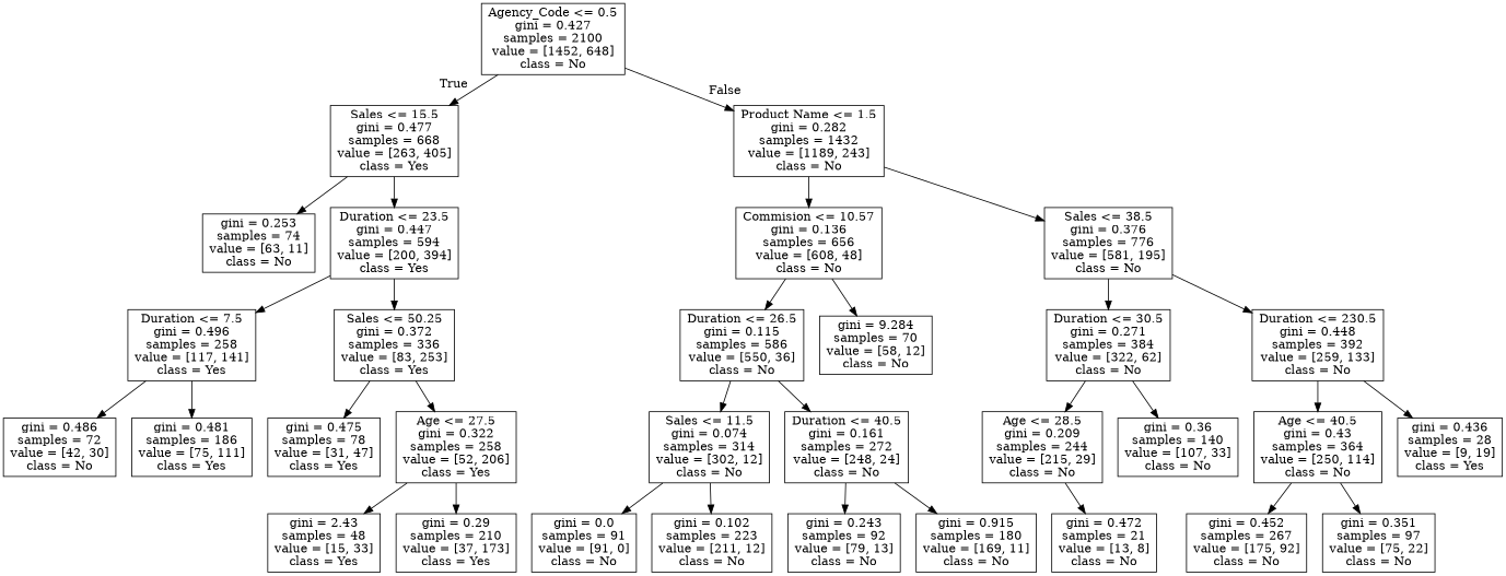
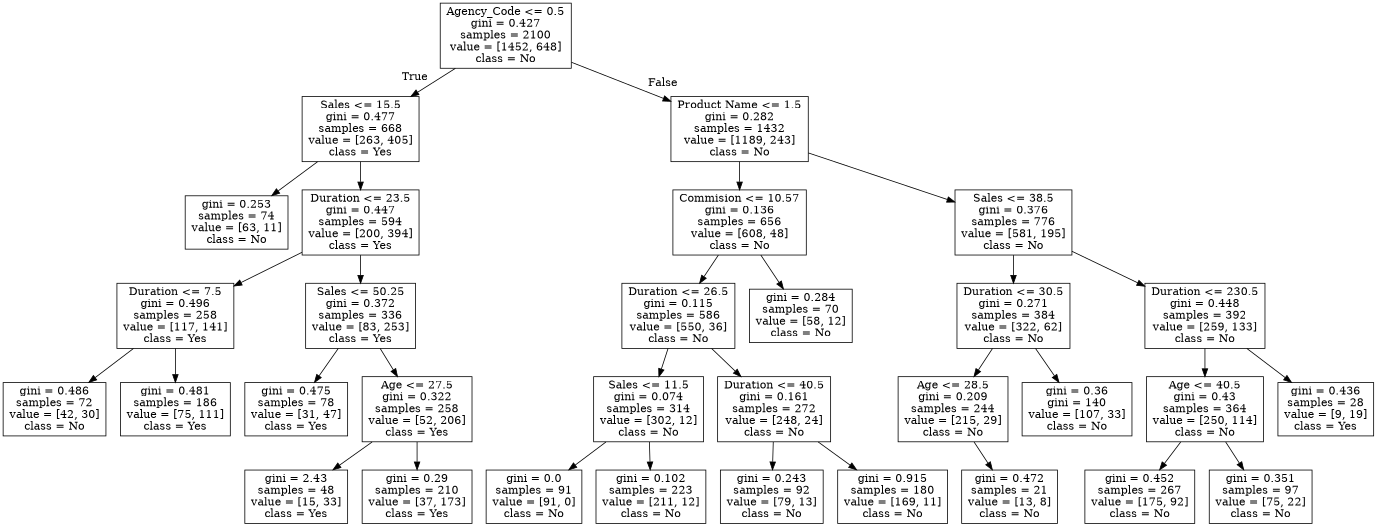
  digraph {
    node [shape=box]
    n1 [label="Agency_Code <= 0.5\ngini = 0.427\nsamples = 2100\nvalue = [1452, 648]\nclass = No"]
    n2 [label="Sales <= 15.5\ngini = 0.477\nsamples = 668\nvalue = [263, 405]\nclass = Yes"]
    n3 [label="Product Name <= 1.5\ngini = 0.282\nsamples = 1432\nvalue = [1189, 243]\nclass = No"]
    n4 [label="gini = 0.253\nsamples = 74\nvalue = [63, 11]\nclass = No"]
    n5 [label="Duration <= 23.5\ngini = 0.447\nsamples = 594\nvalue = [200, 394]\nclass = Yes"]
    n6 [label="Commision <= 10.57\ngini = 0.136\nsamples = 656\nvalue = [608, 48]\nclass = No"]
    n7 [label="Sales <= 38.5\ngini = 0.376\nsamples = 776\nvalue = [581, 195]\nclass = No"]
    n8 [label="Duration <= 7.5\ngini = 0.496\nsamples = 258\nvalue = [117, 141]\nclass = Yes"]
    n9 [label="Sales <= 50.25\ngini = 0.372\nsamples = 336\nvalue = [83, 253]\nclass = Yes"]
    n10 [label="gini = 0.486\nsamples = 72\nvalue = [42, 30]\nclass = No"]
    n11 [label="gini = 0.481\nsamples = 186\nvalue = [75, 111]\nclass = Yes"]
    n12 [label="gini = 0.475\nsamples = 78\nvalue = [31, 47]\nclass = Yes"]
    n13 [label="Age <= 27.5\ngini = 0.322\nsamples = 258\nvalue = [52, 206]\nclass = Yes"]
    n14 [label="gini = 2.43\nsamples = 48\nvalue = [15, 33]\nclass = Yes"]
    n15 [label="gini = 0.29\nsamples = 210\nvalue = [37, 173]\nclass = Yes"]
    n16 [label="Duration <= 26.5\ngini = 0.115\nsamples = 586\nvalue = [550, 36]\nclass = No"]
-   n17 [label="gini = 9.284\nsamples = 70\nvalue = [58, 12]\nclass = No"]
+   n17 [label="gini = 0.284\nsamples = 70\nvalue = [58, 12]\nclass = No"]
    n18 [label="Duration <= 30.5\ngini = 0.271\nsamples = 384\nvalue = [322, 62]\nclass = No"]
    n19 [label="Duration <= 230.5\ngini = 0.448\nsamples = 392\nvalue = [259, 133]\nclass = No"]
    n20 [label="Sales <= 11.5\ngini = 0.074\nsamples = 314\nvalue = [302, 12]\nclass = No"]
    n21 [label="Duration <= 40.5\ngini = 0.161\nsamples = 272\nvalue = [248, 24]\nclass = No"]
    n22 [label="gini = 0.0\nsamples = 91\nvalue = [91, 0]\nclass = No"]
    n23 [label="gini = 0.102\nsamples = 223\nvalue = [211, 12]\nclass = No"]
    n24 [label="gini = 0.243\nsamples = 92\nvalue = [79, 13]\nclass = No"]
    n25 [label="gini = 0.915\nsamples = 180\nvalue = [169, 11]\nclass = No"]
    n26 [label="Age <= 28.5\ngini = 0.209\nsamples = 244\nvalue = [215, 29]\nclass = No"]
-   n27 [label="gini = 0.36\nsamples = 140\nvalue = [107, 33]\nclass = No"]
+   n27 [label="gini = 0.36\ngini = 140\nvalue = [107, 33]\nclass = No"]
    n28 [label="Age <= 40.5\ngini = 0.43\nsamples = 364\nvalue = [250, 114]\nclass = No"]
    n29 [label="gini = 0.436\nsamples = 28\nvalue = [9, 19]\nclass = Yes"]
    n30 [label="gini = 0.472\nsamples = 21\nvalue = [13, 8]\nclass = No"]
    n31 [label="gini = 0.452\nsamples = 267\nvalue = [175, 92]\nclass = No"]
    n32 [label="gini = 0.351\nsamples = 97\nvalue = [75, 22]\nclass = No"]
    n1 -> n2 [headlabel=True labelangle=45 labeldistance=2.5]
    n1 -> n3 [headlabel=False labelangle=-45 labeldistance=2.5]
    n2 -> n4
    n2 -> n5
    n3 -> n6
    n3 -> n7
    n5 -> n8
    n5 -> n9
    n6 -> n16
    n6 -> n17
    n7 -> n18
    n7 -> n19
    n8 -> n10
    n8 -> n11
    n9 -> n12
    n9 -> n13
    n13 -> n14
    n13 -> n15
    n16 -> n20
    n16 -> n21
    n18 -> n26
    n18 -> n27
    n19 -> n28
    n19 -> n29
    n20 -> n22
    n20 -> n23
    n21 -> n24
    n21 -> n25
    n26 -> n30
    n28 -> n31
    n28 -> n32
  }
